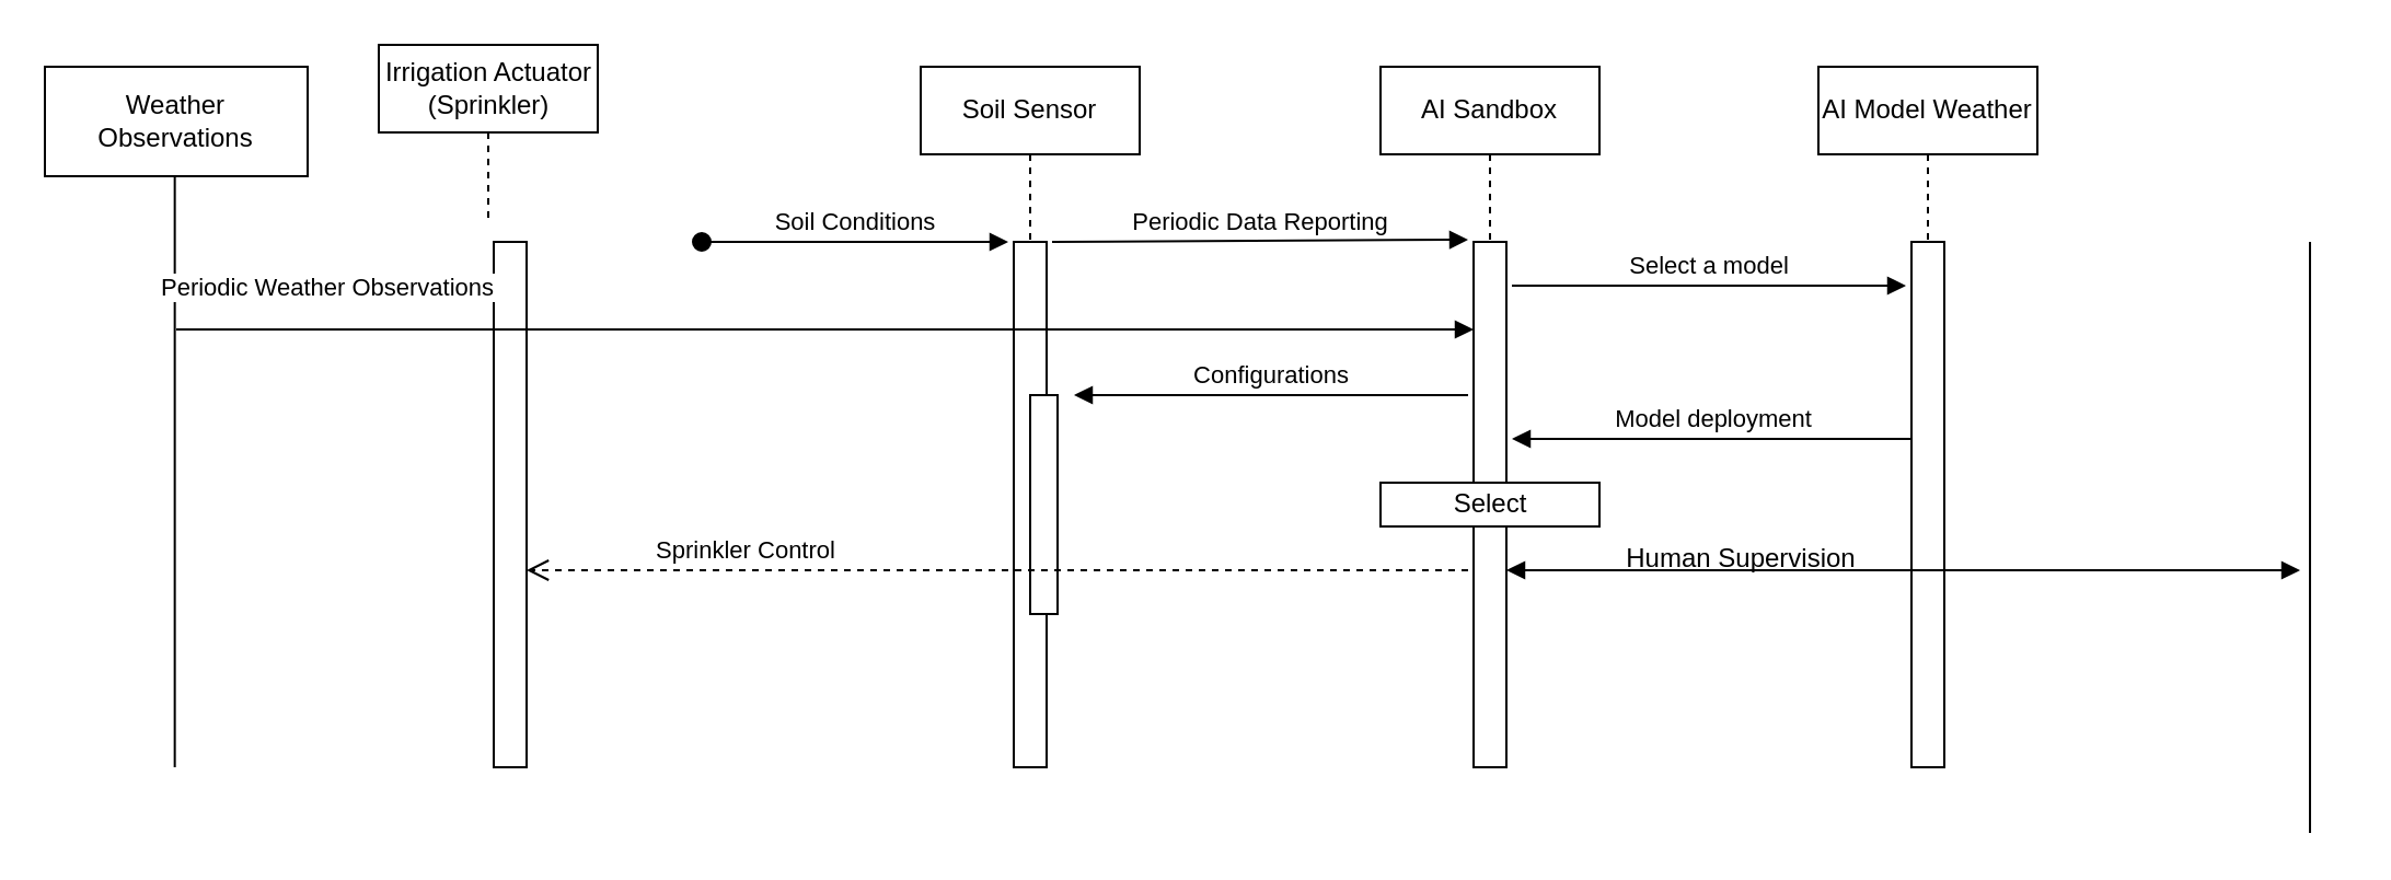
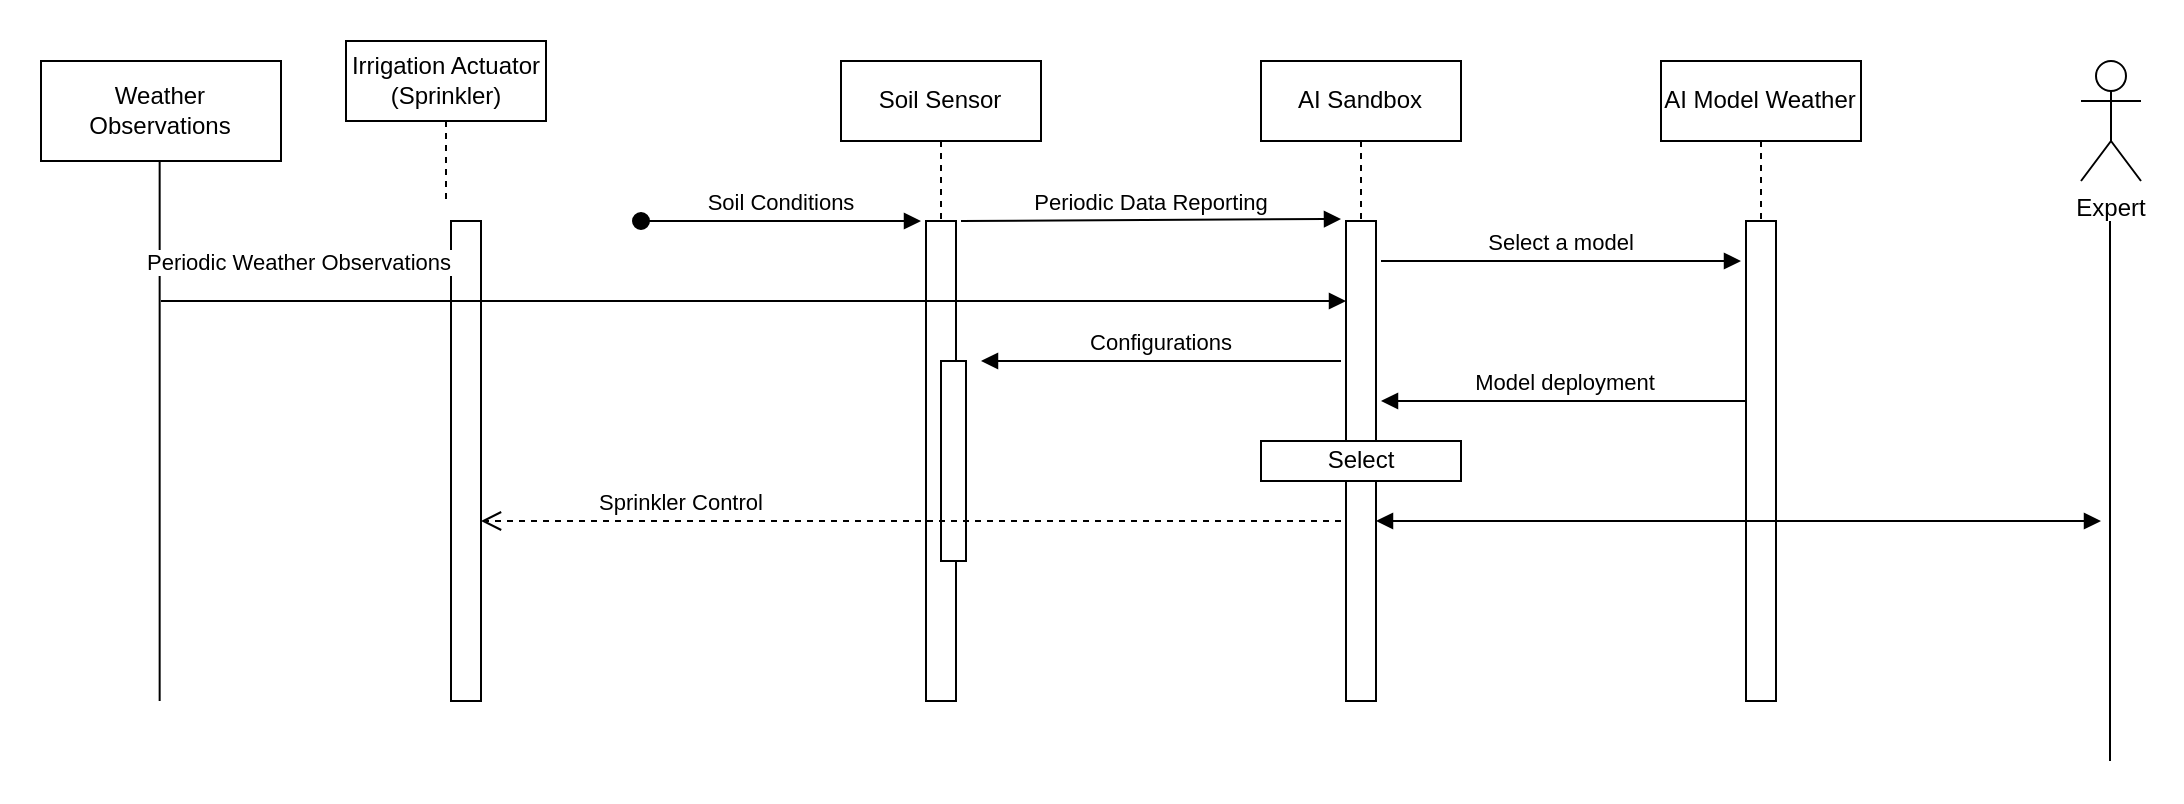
  <mxCell id="0" />
  <mxCell id="1" parent="0" />
  <mxCell id="2" value="" style="html=1;points=[[0,0,0,0,5],[0,1,0,0,-5],[1,0,0,0,5],[1,1,0,0,-5]];perimeter=orthogonalPerimeter;outlineConnect=0;targetShapes=umlLifeline;portConstraint=eastwest;newEdgeStyle={&quot;curved&quot;:0,&quot;rounded&quot;:0};" vertex="1" parent="1"><mxGeometry x="225" y="110" width="15" height="240" as="geometry" /></mxCell>
  <mxCell id="3" value="Irrigation Actuator (Sprinkler)" style="shape=umlLifeline;perimeter=lifelinePerimeter;whiteSpace=wrap;html=1;container=1;dropTarget=0;collapsible=0;recursiveResize=0;outlineConnect=0;portConstraint=eastwest;newEdgeStyle={&quot;curved&quot;:0,&quot;rounded&quot;:0};" vertex="1" parent="1"><mxGeometry x="172.5" y="20" width="100" height="80" as="geometry" /></mxCell>
  <mxCell id="4" value="Soil Sensor" style="shape=umlLifeline;perimeter=lifelinePerimeter;whiteSpace=wrap;html=1;container=1;dropTarget=0;collapsible=0;recursiveResize=0;outlineConnect=0;portConstraint=eastwest;newEdgeStyle={&quot;curved&quot;:0,&quot;rounded&quot;:0};" vertex="1" parent="1"><mxGeometry x="420" y="30" width="100" height="80" as="geometry" /></mxCell>
  <mxCell id="5" value="" style="html=1;points=[[0,0,0,0,5],[0,1,0,0,-5],[1,0,0,0,5],[1,1,0,0,-5]];perimeter=orthogonalPerimeter;outlineConnect=0;targetShapes=umlLifeline;portConstraint=eastwest;newEdgeStyle={&quot;curved&quot;:0,&quot;rounded&quot;:0};" vertex="1" parent="1"><mxGeometry x="462.5" y="110" width="15" height="240" as="geometry" /></mxCell>
  <mxCell id="6" value="" style="html=1;points=[[0,0,0,0,5],[0,1,0,0,-5],[1,0,0,0,5],[1,1,0,0,-5]];perimeter=orthogonalPerimeter;outlineConnect=0;targetShapes=umlLifeline;portConstraint=eastwest;newEdgeStyle={&quot;curved&quot;:0,&quot;rounded&quot;:0};" vertex="1" parent="1"><mxGeometry x="470" y="180" width="12.5" height="100" as="geometry" /></mxCell>
  <mxCell id="7" value="AI Sandbox" style="shape=umlLifeline;perimeter=lifelinePerimeter;whiteSpace=wrap;html=1;container=1;dropTarget=0;collapsible=0;recursiveResize=0;outlineConnect=0;portConstraint=eastwest;newEdgeStyle={&quot;curved&quot;:0,&quot;rounded&quot;:0};" vertex="1" parent="1"><mxGeometry x="630" y="30" width="100" height="80" as="geometry" /></mxCell>
  <mxCell id="8" value="AI Model Weather" style="shape=umlLifeline;perimeter=lifelinePerimeter;whiteSpace=wrap;html=1;container=1;dropTarget=0;collapsible=0;recursiveResize=0;outlineConnect=0;portConstraint=eastwest;newEdgeStyle={&quot;curved&quot;:0,&quot;rounded&quot;:0};" vertex="1" parent="1"><mxGeometry x="830" y="30" width="100" height="80" as="geometry" /></mxCell>
  <mxCell id="9" value="" style="html=1;points=[[0,0,0,0,5],[0,1,0,0,-5],[1,0,0,0,5],[1,1,0,0,-5]];perimeter=orthogonalPerimeter;outlineConnect=0;targetShapes=umlLifeline;portConstraint=eastwest;newEdgeStyle={&quot;curved&quot;:0,&quot;rounded&quot;:0};" vertex="1" parent="1"><mxGeometry x="672.5" y="110" width="15" height="240" as="geometry" /></mxCell>
  <mxCell id="10" value="" style="html=1;points=[[0,0,0,0,5],[0,1,0,0,-5],[1,0,0,0,5],[1,1,0,0,-5]];perimeter=orthogonalPerimeter;outlineConnect=0;targetShapes=umlLifeline;portConstraint=eastwest;newEdgeStyle={&quot;curved&quot;:0,&quot;rounded&quot;:0};" vertex="1" parent="1"><mxGeometry x="872.5" y="110" width="15" height="240" as="geometry" /></mxCell>
  <mxCell id="11" value="Select" style="html=1;points=[[0,0,0,0,5],[0,1,0,0,-5],[1,0,0,0,5],[1,1,0,0,-5]];perimeter=orthogonalPerimeter;outlineConnect=0;targetShapes=umlLifeline;portConstraint=eastwest;newEdgeStyle={&quot;curved&quot;:0,&quot;rounded&quot;:0};direction=south;" vertex="1" parent="1"><mxGeometry x="630" y="220" width="100" height="20" as="geometry" /></mxCell>
  <mxCell id="12" value="Sprinkler Control" style="html=1;verticalAlign=bottom;endArrow=open;dashed=1;endSize=8;curved=0;rounded=0;" edge="1" parent="1" target="2"><mxGeometry x="0.535" relative="1" as="geometry"><mxPoint x="670" y="260" as="sourcePoint" /><mxPoint x="530" y="260" as="targetPoint" /><mxPoint as="offset" /></mxGeometry></mxCell>
  <mxCell id="13" value="Periodic Data Reporting" style="html=1;verticalAlign=bottom;endArrow=block;curved=0;rounded=0;" edge="1" parent="1"><mxGeometry width="80" relative="1" as="geometry"><mxPoint x="480" y="110" as="sourcePoint" /><mxPoint x="670" y="109" as="targetPoint" /></mxGeometry></mxCell>
  <mxCell id="14" value="Configurations" style="html=1;verticalAlign=bottom;endArrow=block;curved=0;rounded=0;" edge="1" parent="1"><mxGeometry width="80" relative="1" as="geometry"><mxPoint x="670" y="180" as="sourcePoint" /><mxPoint x="490" y="180" as="targetPoint" /></mxGeometry></mxCell>
  <mxCell id="15" value="Model deployment" style="html=1;verticalAlign=bottom;endArrow=block;curved=0;rounded=0;" edge="1" parent="1" source="10"><mxGeometry width="80" relative="1" as="geometry"><mxPoint x="620" y="200" as="sourcePoint" /><mxPoint x="690" y="200" as="targetPoint" /></mxGeometry></mxCell>
  <mxCell id="16" value="Select a model" style="html=1;verticalAlign=bottom;endArrow=block;curved=0;rounded=0;" edge="1" parent="1"><mxGeometry width="80" relative="1" as="geometry"><mxPoint x="690" y="130" as="sourcePoint" /><mxPoint x="870" y="130" as="targetPoint" /></mxGeometry></mxCell>
+ <mxCell id="17" value="Expert" style="shape=umlActor;verticalLabelPosition=bottom;verticalAlign=top;html=1;" vertex="1" parent="1"><mxGeometry x="1040" y="30" width="30" height="60" as="geometry" /></mxCell>
  <mxCell id="18" value="" style="endArrow=none;html=1;edgeStyle=orthogonalEdgeStyle;rounded=0;" edge="1" parent="1"><mxGeometry relative="1" as="geometry"><mxPoint x="1054.5" y="380" as="sourcePoint" /><mxPoint x="1054.5" y="110" as="targetPoint" /></mxGeometry></mxCell>
  <mxCell id="19" value="" style="endArrow=block;startArrow=block;endFill=1;startFill=1;html=1;rounded=0;" edge="1" parent="1" source="9"><mxGeometry width="160" relative="1" as="geometry"><mxPoint x="720" y="260" as="sourcePoint" /><mxPoint x="1050" y="260" as="targetPoint" /></mxGeometry></mxCell>
- <mxCell id="20" value="Human Supervision" style="text;strokeColor=none;align=center;fillColor=none;html=1;verticalAlign=middle;whiteSpace=wrap;rounded=0;" vertex="1" parent="1"><mxGeometry x="740" y="240" width="110" height="30" as="geometry" /></mxCell>
  <mxCell id="21" value="Soil Conditions" style="html=1;verticalAlign=bottom;startArrow=oval;startFill=1;endArrow=block;startSize=8;curved=0;rounded=0;" edge="1" parent="1"><mxGeometry width="60" relative="1" as="geometry"><mxPoint x="320" y="110" as="sourcePoint" /><mxPoint x="460" y="110" as="targetPoint" /></mxGeometry></mxCell>
  <mxCell id="22" value="Weather Observations" style="html=1;whiteSpace=wrap;" vertex="1" parent="1"><mxGeometry x="20" y="30" width="120" height="50" as="geometry" /></mxCell>
  <mxCell id="23" value="" style="endArrow=none;html=1;edgeStyle=orthogonalEdgeStyle;rounded=0;" edge="1" parent="1"><mxGeometry relative="1" as="geometry"><mxPoint x="79.33" y="350" as="sourcePoint" /><mxPoint x="79.33" y="80" as="targetPoint" /></mxGeometry></mxCell>
  <mxCell id="24" value="Periodic Weather Observations" style="html=1;verticalAlign=bottom;endArrow=block;curved=0;rounded=0;" edge="1" parent="1" target="9"><mxGeometry x="-0.764" y="10" width="80" relative="1" as="geometry"><mxPoint x="80" y="150" as="sourcePoint" /><mxPoint x="160" y="150" as="targetPoint" /><mxPoint x="-1" as="offset" /></mxGeometry></mxCell>
